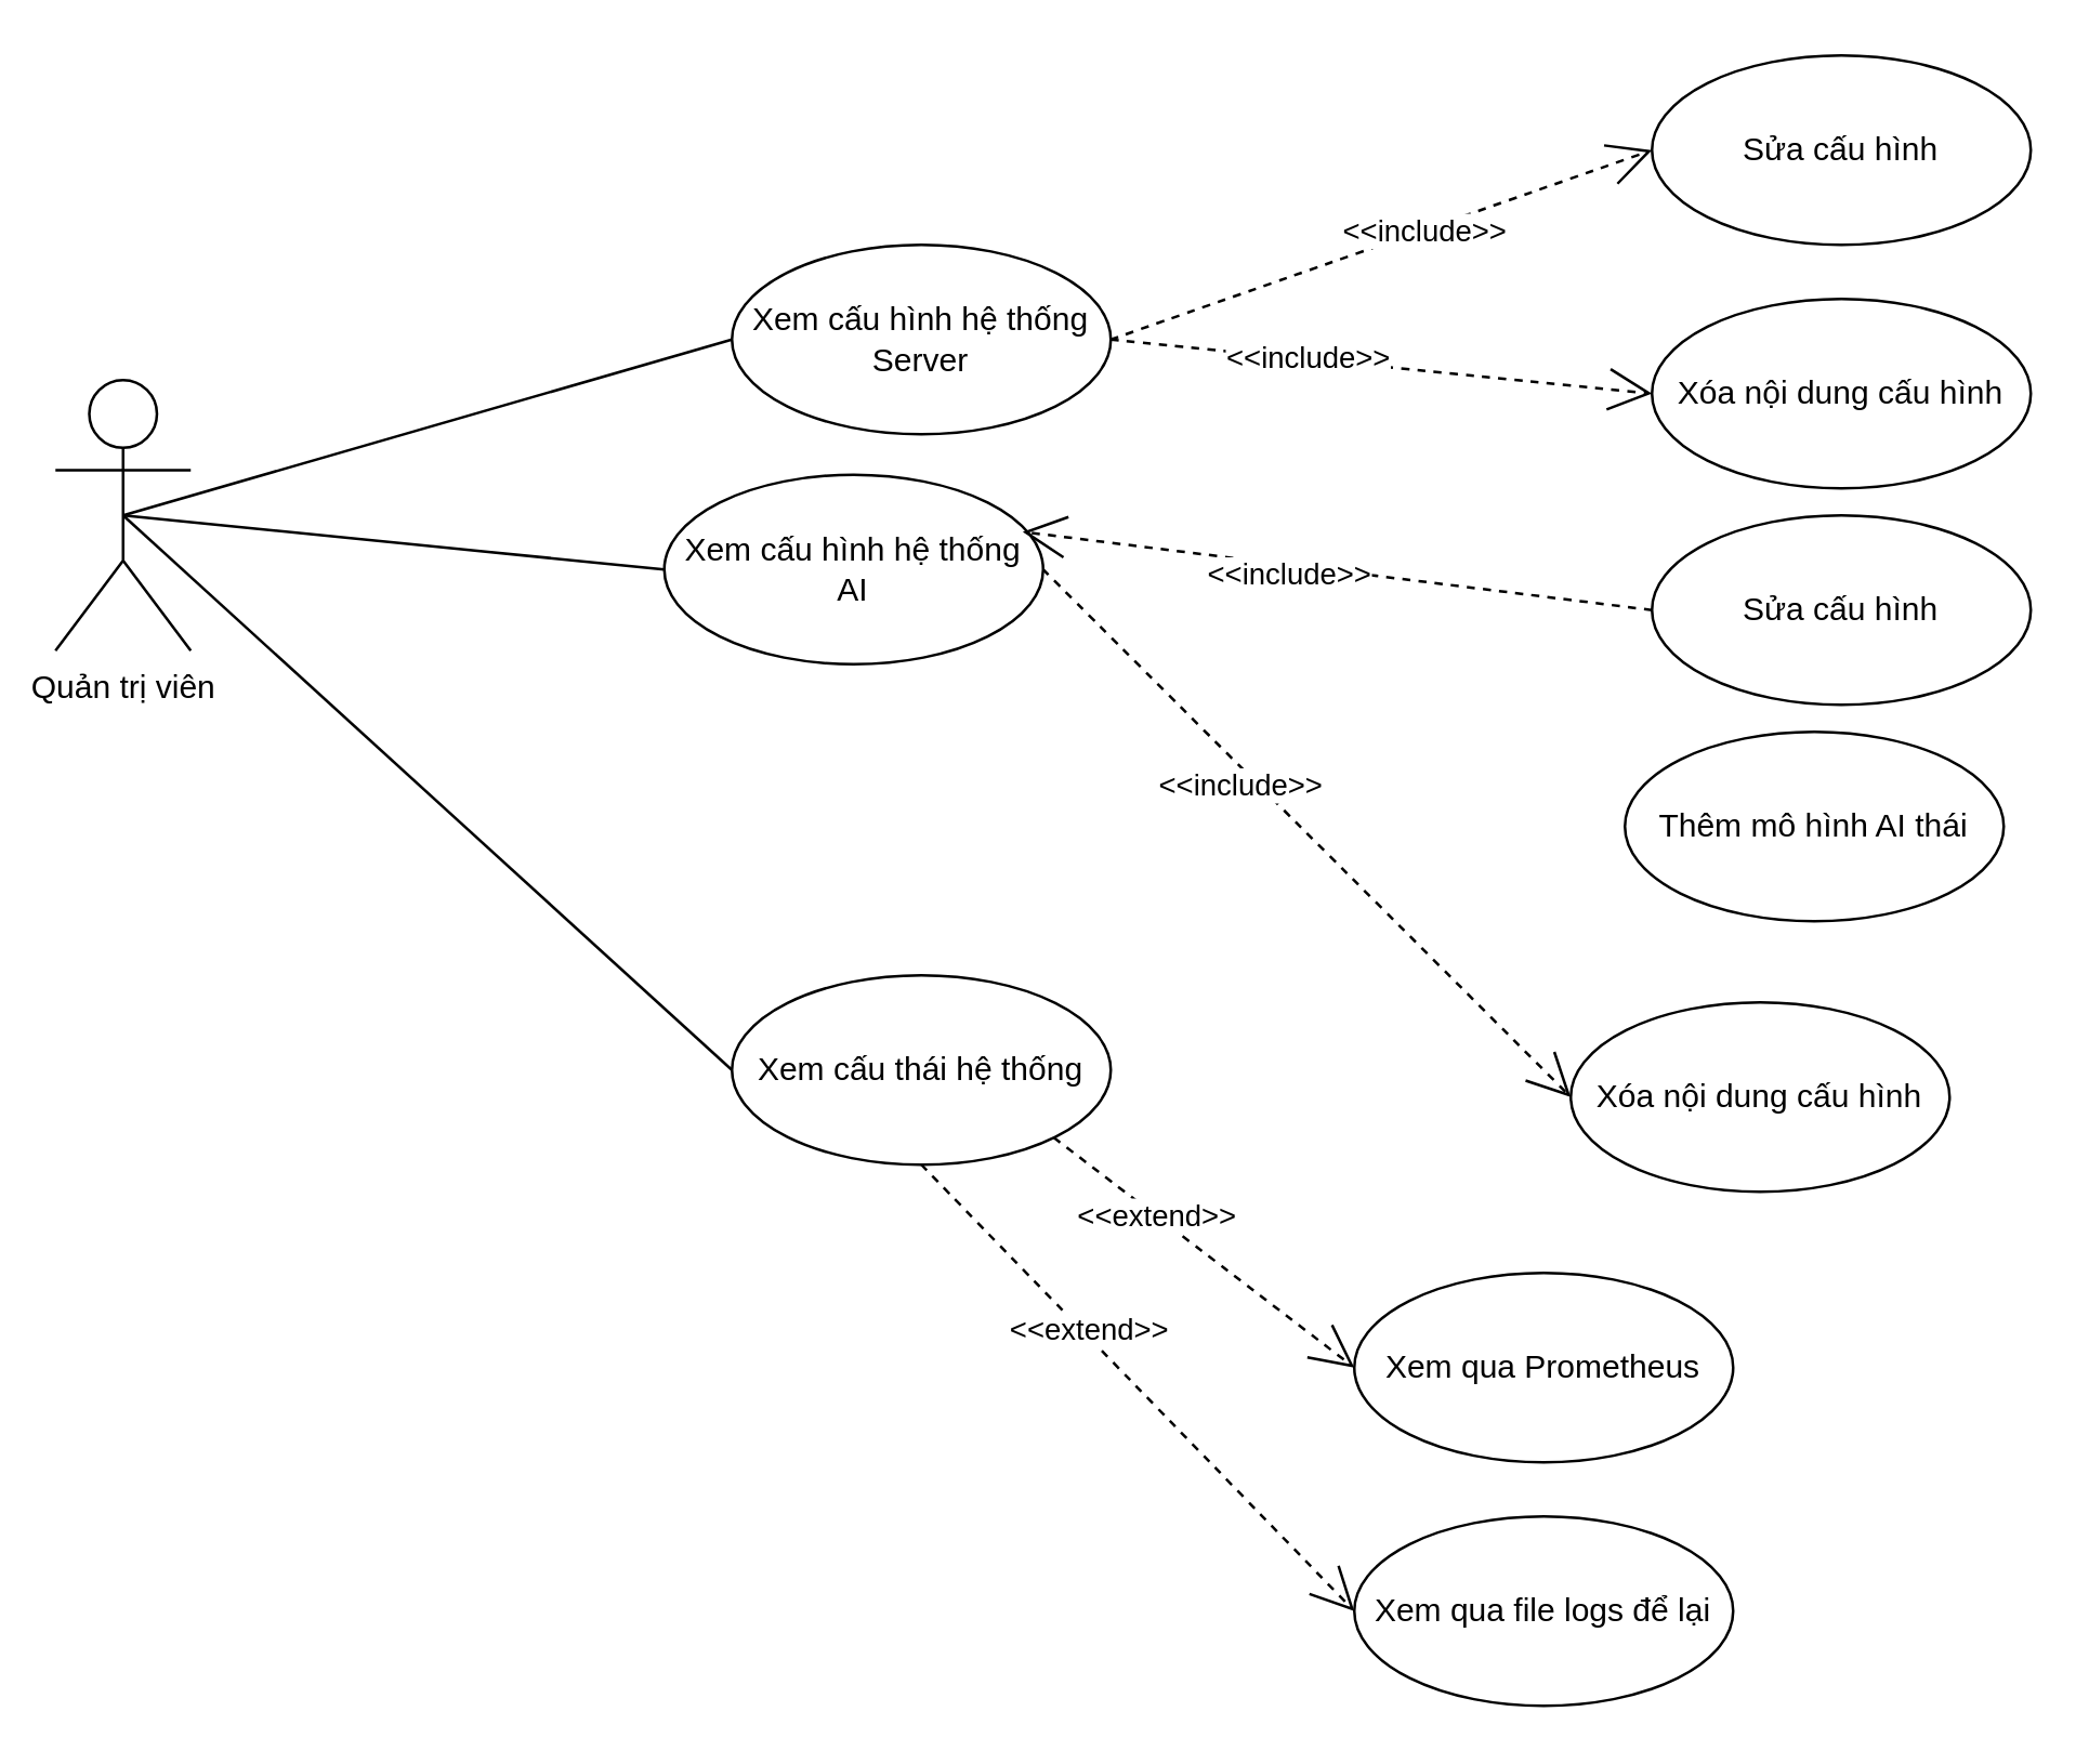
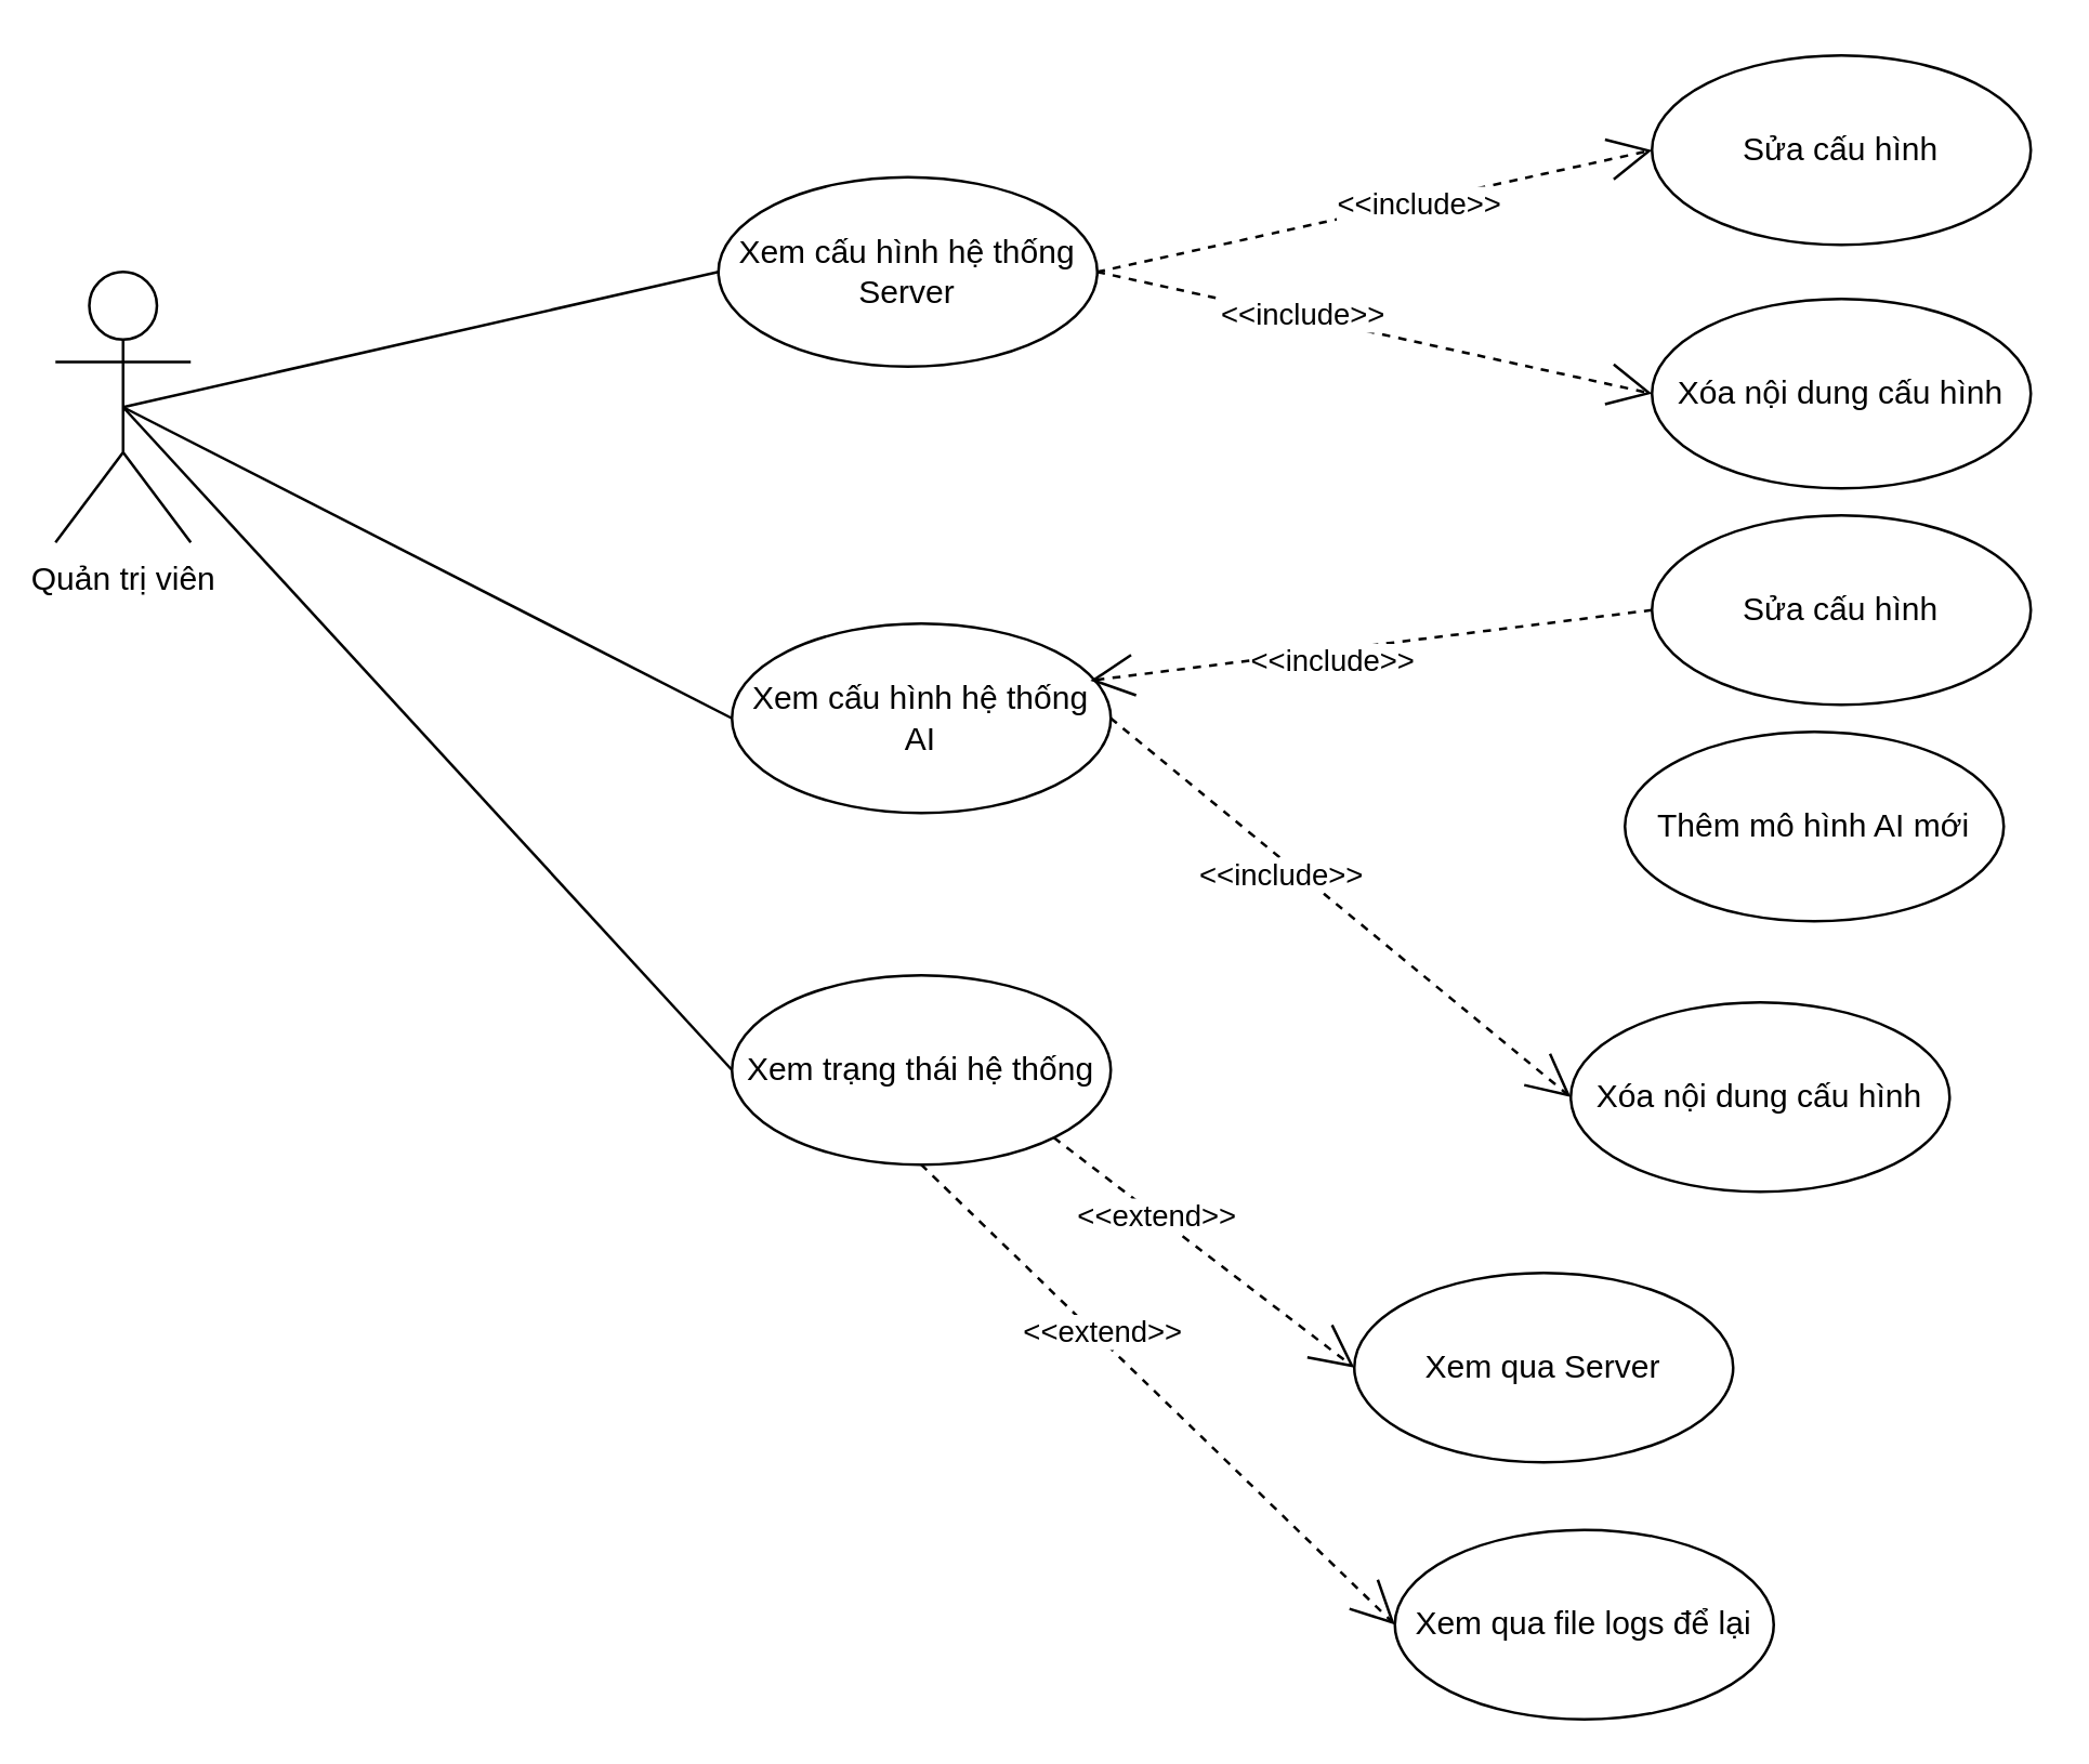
  <mxCell id="0" />
  <mxCell id="1" parent="0" />
  <mxCell id="2" style="edgeStyle=none;curved=1;rounded=0;orthogonalLoop=1;jettySize=auto;html=1;exitX=0.5;exitY=0.5;exitDx=0;exitDy=0;exitPerimeter=0;entryX=0;entryY=0.5;entryDx=0;entryDy=0;endArrow=none;startSize=14;endSize=14;sourcePerimeterSpacing=8;targetPerimeterSpacing=8;endFill=0;" parent="1" source="5" target="10" edge="1"><mxGeometry relative="1" as="geometry" /></mxCell>
  <mxCell id="3" style="edgeStyle=none;curved=1;rounded=0;orthogonalLoop=1;jettySize=auto;html=1;exitX=0.5;exitY=0.5;exitDx=0;exitDy=0;exitPerimeter=0;entryX=0;entryY=0.5;entryDx=0;entryDy=0;endArrow=none;startSize=14;endSize=14;sourcePerimeterSpacing=8;targetPerimeterSpacing=8;endFill=0;" parent="1" source="5" target="13" edge="1"><mxGeometry relative="1" as="geometry" /></mxCell>
  <mxCell id="4" style="edgeStyle=none;curved=1;rounded=0;orthogonalLoop=1;jettySize=auto;html=1;exitX=0.5;exitY=0.5;exitDx=0;exitDy=0;exitPerimeter=0;entryX=0;entryY=0.5;entryDx=0;entryDy=0;endArrow=none;endFill=0;startSize=14;endSize=14;sourcePerimeterSpacing=8;targetPerimeterSpacing=8;" parent="1" source="5" target="18" edge="1"><mxGeometry relative="1" as="geometry" /></mxCell>
- <mxCell id="5" value="Quản trị viên" style="shape=umlActor;verticalLabelPosition=bottom;verticalAlign=top;html=1;" parent="1" vertex="1"><mxGeometry x="20" y="140" width="50" height="100" as="geometry" /></mxCell>
+ <mxCell id="5" value="Quản trị viên" style="shape=umlActor;verticalLabelPosition=bottom;verticalAlign=top;html=1;" parent="1" vertex="1"><mxGeometry x="20" y="100" width="50" height="100" as="geometry" /></mxCell>
  <mxCell id="6" style="edgeStyle=none;curved=1;rounded=0;orthogonalLoop=1;jettySize=auto;html=1;exitX=1;exitY=0.5;exitDx=0;exitDy=0;entryX=0;entryY=0.5;entryDx=0;entryDy=0;endArrow=open;endFill=0;startSize=14;endSize=14;sourcePerimeterSpacing=8;targetPerimeterSpacing=8;dashed=1;" parent="1" source="10" target="19" edge="1"><mxGeometry relative="1" as="geometry" /></mxCell>
  <mxCell id="7" value="&amp;lt;&amp;lt;include&amp;gt;&amp;gt;" style="edgeLabel;html=1;align=center;verticalAlign=middle;resizable=0;points=[];" parent="6" vertex="1" connectable="0"><mxGeometry x="0.15" relative="1" as="geometry"><mxPoint as="offset" /></mxGeometry></mxCell>
  <mxCell id="8" style="edgeStyle=none;curved=1;rounded=0;orthogonalLoop=1;jettySize=auto;html=1;exitX=1;exitY=0.5;exitDx=0;exitDy=0;entryX=0;entryY=0.5;entryDx=0;entryDy=0;endArrow=open;endFill=0;startSize=14;endSize=14;sourcePerimeterSpacing=8;targetPerimeterSpacing=8;dashed=1;" parent="1" source="10" target="20" edge="1"><mxGeometry relative="1" as="geometry" /></mxCell>
  <mxCell id="9" value="&amp;lt;&amp;lt;include&amp;gt;&amp;gt;" style="edgeLabel;html=1;align=center;verticalAlign=middle;resizable=0;points=[];" parent="8" vertex="1" connectable="0"><mxGeometry x="-0.27" y="1" relative="1" as="geometry"><mxPoint as="offset" /></mxGeometry></mxCell>
- <mxCell id="10" value="Xem cấu hình hệ thống Server" style="ellipse;whiteSpace=wrap;html=1;" parent="1" vertex="1"><mxGeometry x="270" y="90" width="140" height="70" as="geometry" /></mxCell>
+ <mxCell id="10" value="Xem cấu hình hệ thống Server" style="ellipse;whiteSpace=wrap;html=1;" parent="1" vertex="1"><mxGeometry x="265" y="65" width="140" height="70" as="geometry" /></mxCell>
  <mxCell id="11" style="edgeStyle=none;curved=1;rounded=0;orthogonalLoop=1;jettySize=auto;html=1;exitX=1;exitY=0.5;exitDx=0;exitDy=0;entryX=0;entryY=0.5;entryDx=0;entryDy=0;dashed=1;endArrow=open;endFill=0;startSize=14;endSize=14;sourcePerimeterSpacing=8;targetPerimeterSpacing=8;" parent="1" source="13" target="21" edge="1"><mxGeometry relative="1" as="geometry" /></mxCell>
  <mxCell id="12" value="&amp;lt;&amp;lt;include&amp;gt;&amp;gt;" style="edgeLabel;html=1;align=center;verticalAlign=middle;resizable=0;points=[];" parent="11" vertex="1" connectable="0"><mxGeometry x="-0.225" y="-5" relative="1" as="geometry"><mxPoint as="offset" /></mxGeometry></mxCell>
- <mxCell id="13" value="Xem cấu hình hệ thống AI" style="ellipse;whiteSpace=wrap;html=1;" parent="1" vertex="1"><mxGeometry x="245" y="175" width="140" height="70" as="geometry" /></mxCell>
+ <mxCell id="13" value="Xem cấu hình hệ thống AI" style="ellipse;whiteSpace=wrap;html=1;" parent="1" vertex="1"><mxGeometry x="270" y="230" width="140" height="70" as="geometry" /></mxCell>
  <mxCell id="14" style="edgeStyle=none;curved=1;rounded=0;orthogonalLoop=1;jettySize=auto;html=1;entryX=0;entryY=0.5;entryDx=0;entryDy=0;endArrow=open;startSize=14;endSize=14;sourcePerimeterSpacing=8;targetPerimeterSpacing=8;dashed=1;" edge="1" parent="1" target="26"><mxGeometry relative="1" as="geometry"><mxPoint x="389" y="420" as="sourcePoint" /></mxGeometry></mxCell>
  <mxCell id="15" value="&amp;lt;&amp;lt;extend&amp;gt;&amp;gt;" style="edgeLabel;html=1;align=center;verticalAlign=middle;resizable=0;points=[];" vertex="1" connectable="0" parent="14"><mxGeometry x="-0.329" relative="1" as="geometry"><mxPoint as="offset" /></mxGeometry></mxCell>
  <mxCell id="16" style="edgeStyle=none;curved=1;rounded=0;orthogonalLoop=1;jettySize=auto;html=1;exitX=0.5;exitY=1;exitDx=0;exitDy=0;entryX=0;entryY=0.5;entryDx=0;entryDy=0;endArrow=open;startSize=14;endSize=14;sourcePerimeterSpacing=8;targetPerimeterSpacing=8;dashed=1;" edge="1" parent="1" source="18" target="27"><mxGeometry relative="1" as="geometry" /></mxCell>
  <mxCell id="17" value="&amp;lt;&amp;lt;extend&amp;gt;&amp;gt;" style="edgeLabel;html=1;align=center;verticalAlign=middle;resizable=0;points=[];" vertex="1" connectable="0" parent="16"><mxGeometry x="-0.255" y="2" relative="1" as="geometry"><mxPoint as="offset" /></mxGeometry></mxCell>
- <mxCell id="18" value="Xem cấu thái hệ thống" style="ellipse;whiteSpace=wrap;html=1;" parent="1" vertex="1"><mxGeometry x="270" y="360" width="140" height="70" as="geometry" /></mxCell>
+ <mxCell id="18" value="Xem trạng thái hệ thống" style="ellipse;whiteSpace=wrap;html=1;" parent="1" vertex="1"><mxGeometry x="270" y="360" width="140" height="70" as="geometry" /></mxCell>
  <mxCell id="19" value="Sửa cấu hình" style="ellipse;whiteSpace=wrap;html=1;" parent="1" vertex="1"><mxGeometry x="610" width="140" height="70" as="geometry" y="20" /></mxCell>
  <mxCell id="20" value="Xóa nội dung cấu hình" style="ellipse;whiteSpace=wrap;html=1;" parent="1" vertex="1"><mxGeometry x="610" y="110" width="140" height="70" as="geometry" /></mxCell>
  <mxCell id="21" value="Xóa nội dung cấu hình" style="ellipse;whiteSpace=wrap;html=1;" parent="1" vertex="1"><mxGeometry x="580" y="370" width="140" height="70" as="geometry" /></mxCell>
  <mxCell id="22" style="edgeStyle=none;curved=1;rounded=0;orthogonalLoop=1;jettySize=auto;html=1;exitX=0;exitY=0.5;exitDx=0;exitDy=0;entryX=0.946;entryY=0.301;entryDx=0;entryDy=0;dashed=1;endArrow=open;endFill=0;startSize=14;endSize=14;sourcePerimeterSpacing=8;targetPerimeterSpacing=8;entryPerimeter=0;" parent="1" source="24" target="13" edge="1"><mxGeometry relative="1" as="geometry" /></mxCell>
  <mxCell id="23" value="&amp;lt;&amp;lt;include&amp;gt;&amp;gt;" style="edgeLabel;html=1;align=center;verticalAlign=middle;resizable=0;points=[];" parent="22" vertex="1" connectable="0"><mxGeometry x="0.16" y="3" relative="1" as="geometry"><mxPoint x="1" as="offset" /></mxGeometry></mxCell>
  <mxCell id="24" value="Sửa cấu hình" style="ellipse;whiteSpace=wrap;html=1;" parent="1" vertex="1"><mxGeometry x="610" y="190" width="140" height="70" as="geometry" /></mxCell>
- <mxCell id="25" value="Thêm mô hình AI thái" style="ellipse;whiteSpace=wrap;html=1;" parent="1" vertex="1"><mxGeometry x="600" y="270" width="140" height="70" as="geometry" /></mxCell>
- <mxCell id="26" value="Xem qua Prometheus" style="ellipse;whiteSpace=wrap;html=1;" vertex="1" parent="1"><mxGeometry x="500" y="470" width="140" height="70" as="geometry" /></mxCell>
- <mxCell id="27" value="Xem qua file logs để lại" style="ellipse;whiteSpace=wrap;html=1;" vertex="1" parent="1"><mxGeometry x="500" y="560" width="140" height="70" as="geometry" /></mxCell>
+ <mxCell id="25" value="Thêm mô hình AI mới" style="ellipse;whiteSpace=wrap;html=1;" parent="1" vertex="1"><mxGeometry x="600" y="270" width="140" height="70" as="geometry" /></mxCell>
+ <mxCell id="26" value="Xem qua Server" style="ellipse;whiteSpace=wrap;html=1;" vertex="1" parent="1"><mxGeometry x="500" y="470" width="140" height="70" as="geometry" /></mxCell>
+ <mxCell id="27" value="Xem qua file logs để lại" style="ellipse;whiteSpace=wrap;html=1;" vertex="1" parent="1"><mxGeometry x="515" y="565" width="140" height="70" as="geometry" /></mxCell>
